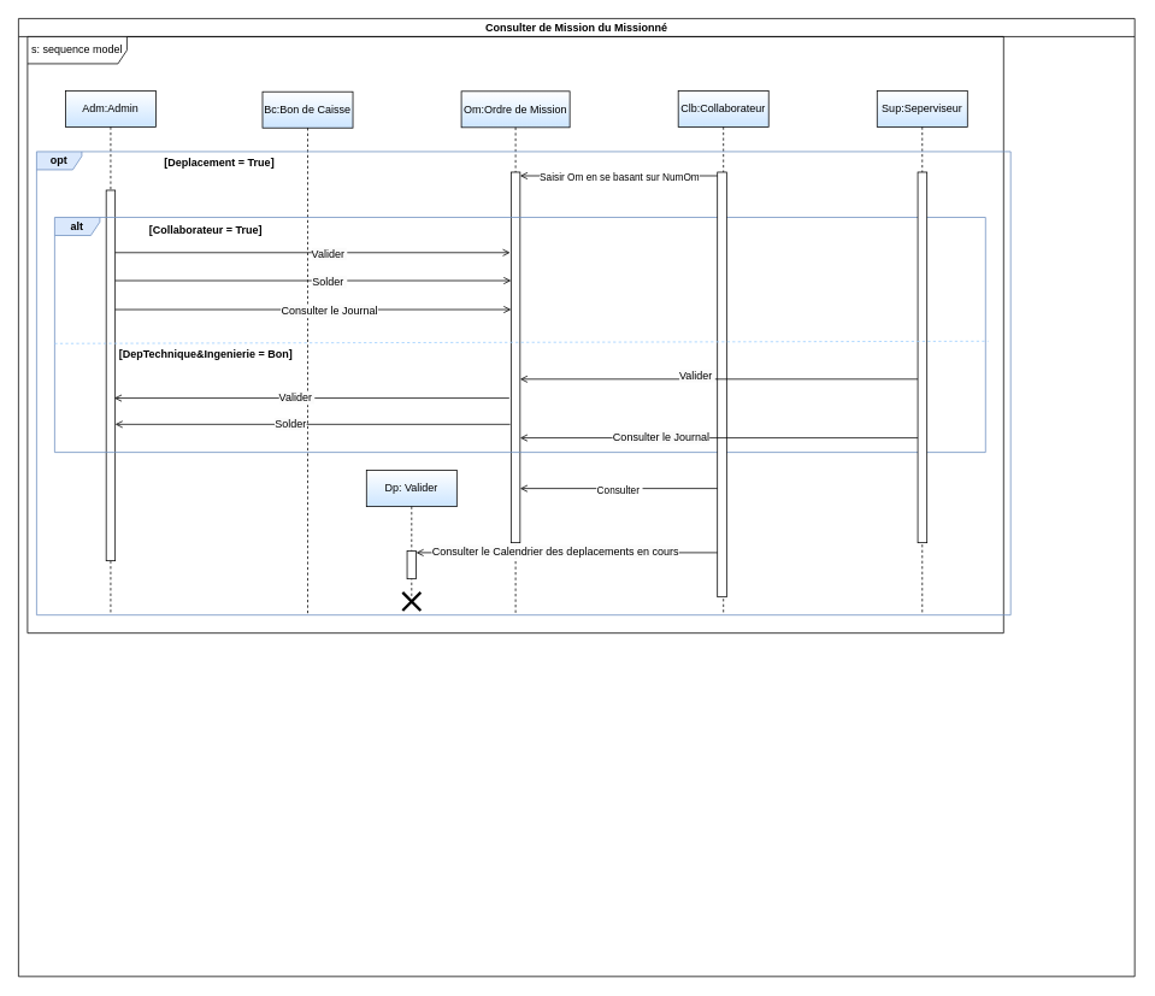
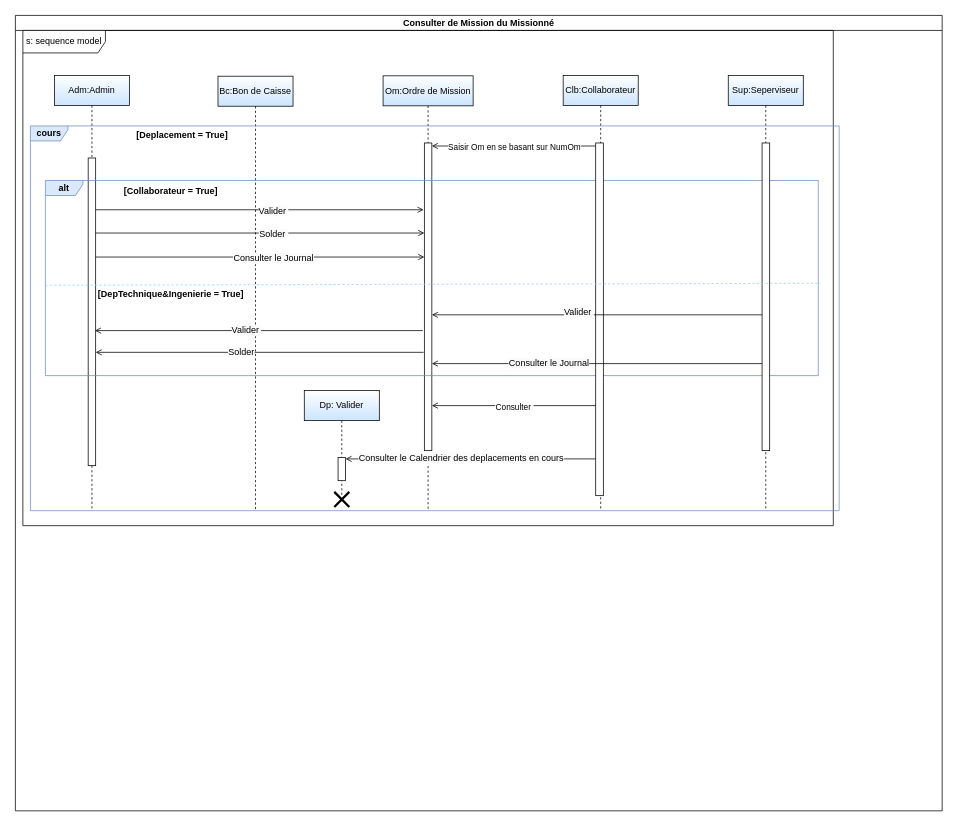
  <mxCell id="0" />
  <mxCell id="1" parent="0" />
  <mxCell id="2" value="Adm:Admin" style="shape=umlLifeline;perimeter=lifelinePerimeter;whiteSpace=wrap;html=1;container=0;dropTarget=0;collapsible=0;recursiveResize=0;outlineConnect=0;portConstraint=eastwest;newEdgeStyle={&quot;edgeStyle&quot;:&quot;elbowEdgeStyle&quot;,&quot;elbow&quot;:&quot;vertical&quot;,&quot;curved&quot;:0,&quot;rounded&quot;:0};fillColor=default;strokeColor=#000000;gradientColor=#CCE5FF;" vertex="1" parent="1"><mxGeometry x="72" y="100" width="100" height="580" as="geometry" /></mxCell>
  <mxCell id="3" value="" style="html=1;points=[];perimeter=orthogonalPerimeter;outlineConnect=0;targetShapes=umlLifeline;portConstraint=eastwest;newEdgeStyle={&quot;edgeStyle&quot;:&quot;elbowEdgeStyle&quot;,&quot;elbow&quot;:&quot;vertical&quot;,&quot;curved&quot;:0,&quot;rounded&quot;:0};" vertex="1" parent="2"><mxGeometry x="45" y="110" width="10" height="410" as="geometry" /></mxCell>
  <mxCell id="4" value="Clb:Collaborateur" style="shape=umlLifeline;perimeter=lifelinePerimeter;whiteSpace=wrap;html=1;container=0;dropTarget=0;collapsible=0;recursiveResize=0;outlineConnect=0;portConstraint=eastwest;newEdgeStyle={&quot;edgeStyle&quot;:&quot;elbowEdgeStyle&quot;,&quot;elbow&quot;:&quot;vertical&quot;,&quot;curved&quot;:0,&quot;rounded&quot;:0};gradientColor=#CCE5FF;" vertex="1" parent="1"><mxGeometry x="750" y="100" width="100" height="580" as="geometry" /></mxCell>
  <mxCell id="5" value="Bc:Bon de Caisse" style="shape=umlLifeline;perimeter=lifelinePerimeter;whiteSpace=wrap;html=1;container=0;dropTarget=0;collapsible=0;recursiveResize=0;outlineConnect=0;portConstraint=eastwest;newEdgeStyle={&quot;edgeStyle&quot;:&quot;elbowEdgeStyle&quot;,&quot;elbow&quot;:&quot;vertical&quot;,&quot;curved&quot;:0,&quot;rounded&quot;:0};gradientColor=#CCE5FF;" vertex="1" parent="1"><mxGeometry x="290" y="101" width="100" height="579" as="geometry" /></mxCell>
  <mxCell id="6" value="Om:Ordre de Mission" style="shape=umlLifeline;perimeter=lifelinePerimeter;whiteSpace=wrap;html=1;container=0;dropTarget=0;collapsible=0;recursiveResize=0;outlineConnect=0;portConstraint=eastwest;newEdgeStyle={&quot;edgeStyle&quot;:&quot;elbowEdgeStyle&quot;,&quot;elbow&quot;:&quot;vertical&quot;,&quot;curved&quot;:0,&quot;rounded&quot;:0};gradientColor=#CCE5FF;" vertex="1" parent="1"><mxGeometry x="510" y="100.5" width="120" height="579.5" as="geometry" /></mxCell>
  <mxCell id="7" value="" style="html=1;points=[];perimeter=orthogonalPerimeter;outlineConnect=0;targetShapes=umlLifeline;portConstraint=eastwest;newEdgeStyle={&quot;edgeStyle&quot;:&quot;elbowEdgeStyle&quot;,&quot;elbow&quot;:&quot;vertical&quot;,&quot;curved&quot;:0,&quot;rounded&quot;:0};" vertex="1" parent="6"><mxGeometry x="55" y="89.5" width="10" height="410" as="geometry" /></mxCell>
  <mxCell id="8" value="Consulter de Mission du Missionné" style="swimlane;startSize=20;" vertex="1" parent="1"><mxGeometry x="20" y="20" width="1235.09" height="1060" as="geometry"><mxRectangle x="-10" y="-30" width="90" height="30" as="alternateBounds" /></mxGeometry></mxCell>
  <mxCell id="9" value="s: sequence model" style="shape=umlFrame;whiteSpace=wrap;html=1;pointerEvents=0;width=110;height=30;" vertex="1" parent="8"><mxGeometry x="10" y="20" width="1080" height="660" as="geometry" /></mxCell>
  <mxCell id="10" value="&lt;b&gt;alt&lt;/b&gt;" style="shape=umlFrame;whiteSpace=wrap;html=1;pointerEvents=0;width=50;height=20;fillColor=#dae8fc;strokeColor=#6c8ebf;" vertex="1" parent="8"><mxGeometry x="40" y="220" width="1030" height="260" as="geometry" /></mxCell>
  <mxCell id="11" value="" style="endArrow=open;endFill=1;html=1;rounded=0;" edge="1" parent="8"><mxGeometry width="160" relative="1" as="geometry"><mxPoint x="107" y="259" as="sourcePoint" /><mxPoint x="544" y="259" as="targetPoint" /></mxGeometry></mxCell>
  <mxCell id="12" value="&lt;span style=&quot;font-size: 12px; background-color: rgb(251, 251, 251);&quot;&gt;Valider&amp;nbsp;&lt;/span&gt;" style="edgeLabel;html=1;align=center;verticalAlign=middle;resizable=0;points=[];" vertex="1" connectable="0" parent="11"><mxGeometry x="0.079" y="-1" relative="1" as="geometry"><mxPoint as="offset" /></mxGeometry></mxCell>
  <mxCell id="13" value="Sup:Seperviseur" style="shape=umlLifeline;perimeter=lifelinePerimeter;whiteSpace=wrap;html=1;container=0;dropTarget=0;collapsible=0;recursiveResize=0;outlineConnect=0;portConstraint=eastwest;newEdgeStyle={&quot;edgeStyle&quot;:&quot;elbowEdgeStyle&quot;,&quot;elbow&quot;:&quot;vertical&quot;,&quot;curved&quot;:0,&quot;rounded&quot;:0};gradientColor=#CCE5FF;" vertex="1" parent="8"><mxGeometry x="950" y="80" width="100" height="580" as="geometry" /></mxCell>
  <mxCell id="14" value="" style="group;fillColor=none;" vertex="1" connectable="0" parent="8"><mxGeometry x="20" y="150" width="1215.09" height="910" as="geometry" /></mxCell>
- <mxCell id="15" value="&lt;b&gt;opt&lt;/b&gt;" style="shape=umlFrame;whiteSpace=wrap;html=1;pointerEvents=0;width=50;height=20;fillColor=#dae8fc;strokeColor=#6c8ebf;" vertex="1" parent="14"><mxGeometry y="-2.72" width="1077.82" height="512.72" as="geometry" /></mxCell>
+ <mxCell id="15" value="&lt;b&gt;cours&lt;/b&gt;" style="shape=umlFrame;whiteSpace=wrap;html=1;pointerEvents=0;width=50;height=20;fillColor=#dae8fc;strokeColor=#6c8ebf;" vertex="1" parent="14"><mxGeometry y="-2.72" width="1077.82" height="512.72" as="geometry" /></mxCell>
  <mxCell id="16" value="&lt;b&gt;[Deplacement = True]&lt;/b&gt;" style="text;html=1;align=center;verticalAlign=middle;resizable=0;points=[];autosize=1;strokeColor=none;fillColor=none;" vertex="1" parent="14"><mxGeometry x="132.189" y="-5.004" width="140" height="30" as="geometry" /></mxCell>
  <mxCell id="17" value="" style="html=1;points=[];perimeter=orthogonalPerimeter;outlineConnect=0;targetShapes=umlLifeline;portConstraint=eastwest;newEdgeStyle={&quot;edgeStyle&quot;:&quot;elbowEdgeStyle&quot;,&quot;elbow&quot;:&quot;vertical&quot;,&quot;curved&quot;:0,&quot;rounded&quot;:0};" vertex="1" parent="14"><mxGeometry x="753.36" y="20" width="10.17" height="470" as="geometry" /></mxCell>
  <mxCell id="18" value="&lt;b&gt;[Collaborateur = True]&lt;/b&gt;" style="text;html=1;align=center;verticalAlign=middle;resizable=0;points=[];autosize=1;strokeColor=none;fillColor=none;" vertex="1" parent="14"><mxGeometry x="102.191" y="70" width="170" height="30" as="geometry" /></mxCell>
  <mxCell id="19" value="" style="html=1;points=[];perimeter=orthogonalPerimeter;outlineConnect=0;targetShapes=umlLifeline;portConstraint=eastwest;newEdgeStyle={&quot;edgeStyle&quot;:&quot;elbowEdgeStyle&quot;,&quot;elbow&quot;:&quot;vertical&quot;,&quot;curved&quot;:0,&quot;rounded&quot;:0};" vertex="1" parent="14"><mxGeometry x="975.055" y="20" width="10.168" height="410" as="geometry" /></mxCell>
- <mxCell id="20" value="&lt;b&gt;[DepTechnique&amp;amp;Ingenierie = Bon]&lt;/b&gt;" style="text;html=1;align=center;verticalAlign=middle;resizable=0;points=[];autosize=1;strokeColor=none;fillColor=none;" vertex="1" parent="14"><mxGeometry x="77.191" y="207" width="220" height="30" as="geometry" /></mxCell>
+ <mxCell id="20" value="&lt;b&gt;[DepTechnique&amp;amp;Ingenierie = True]&lt;/b&gt;" style="text;html=1;align=center;verticalAlign=middle;resizable=0;points=[];autosize=1;strokeColor=none;fillColor=none;" vertex="1" parent="14"><mxGeometry x="77.191" y="207" width="220" height="30" as="geometry" /></mxCell>
  <mxCell id="21" value="" style="endArrow=open;endFill=1;html=1;rounded=0;" edge="1" parent="14"><mxGeometry width="160" relative="1" as="geometry"><mxPoint x="524" y="299" as="sourcePoint" /><mxPoint x="87" y="299" as="targetPoint" /></mxGeometry></mxCell>
  <mxCell id="22" value="&lt;span style=&quot;font-size: 12px; background-color: rgb(251, 251, 251);&quot;&gt;Solder&lt;/span&gt;" style="edgeLabel;html=1;align=center;verticalAlign=middle;resizable=0;points=[];" vertex="1" connectable="0" parent="21"><mxGeometry x="0.079" y="-1" relative="1" as="geometry"><mxPoint x="-8" as="offset" /></mxGeometry></mxCell>
  <mxCell id="23" value="" style="endArrow=open;endFill=1;html=1;rounded=0;" edge="1" parent="14"><mxGeometry width="160" relative="1" as="geometry"><mxPoint x="975.055" y="314" as="sourcePoint" /><mxPoint x="535" y="314" as="targetPoint" /></mxGeometry></mxCell>
  <mxCell id="24" value="&lt;span style=&quot;font-size: 12px; background-color: rgb(251, 251, 251);&quot;&gt;Consulter le Journal&lt;/span&gt;" style="edgeLabel;html=1;align=center;verticalAlign=middle;resizable=0;points=[];" vertex="1" connectable="0" parent="23"><mxGeometry x="0.079" y="-1" relative="1" as="geometry"><mxPoint x="-48" as="offset" /></mxGeometry></mxCell>
  <mxCell id="25" value="Dp: Valider" style="shape=umlLifeline;perimeter=lifelinePerimeter;whiteSpace=wrap;html=1;container=0;dropTarget=0;collapsible=0;recursiveResize=0;outlineConnect=0;portConstraint=eastwest;newEdgeStyle={&quot;edgeStyle&quot;:&quot;elbowEdgeStyle&quot;,&quot;elbow&quot;:&quot;vertical&quot;,&quot;curved&quot;:0,&quot;rounded&quot;:0};gradientColor=#CCE5FF;" vertex="1" parent="14"><mxGeometry x="365" y="350" width="100" height="140" as="geometry" /></mxCell>
  <mxCell id="26" value="" style="shape=umlDestroy;whiteSpace=wrap;html=1;strokeWidth=3;targetShapes=umlLifeline;" vertex="1" parent="25"><mxGeometry x="40" y="135" width="20" height="20" as="geometry" /></mxCell>
  <mxCell id="27" value="" style="html=1;points=[];perimeter=orthogonalPerimeter;outlineConnect=0;targetShapes=umlLifeline;portConstraint=eastwest;newEdgeStyle={&quot;edgeStyle&quot;:&quot;elbowEdgeStyle&quot;,&quot;elbow&quot;:&quot;vertical&quot;,&quot;curved&quot;:0,&quot;rounded&quot;:0};" vertex="1" parent="14"><mxGeometry x="410" y="439" width="10" height="31" as="geometry" /></mxCell>
  <mxCell id="28" value="" style="endArrow=open;endFill=1;html=1;rounded=0;" edge="1" parent="14"><mxGeometry width="160" relative="1" as="geometry"><mxPoint x="753.357" y="370" as="sourcePoint" /><mxPoint x="535" y="370" as="targetPoint" /></mxGeometry></mxCell>
  <mxCell id="29" value="Consulter&amp;nbsp;" style="edgeLabel;html=1;align=center;verticalAlign=middle;resizable=0;points=[];" vertex="1" connectable="0" parent="28"><mxGeometry x="0.074" relative="1" as="geometry"><mxPoint x="8" y="1" as="offset" /></mxGeometry></mxCell>
  <mxCell id="30" value="" style="endArrow=open;endFill=1;html=1;rounded=0;" edge="1" parent="14"><mxGeometry width="160" relative="1" as="geometry"><mxPoint x="523" y="270" as="sourcePoint" /><mxPoint x="86" y="270" as="targetPoint" /></mxGeometry></mxCell>
  <mxCell id="31" value="&lt;span style=&quot;font-size: 12px; background-color: rgb(251, 251, 251);&quot;&gt;Valider&amp;nbsp;&lt;/span&gt;" style="edgeLabel;html=1;align=center;verticalAlign=middle;resizable=0;points=[];" vertex="1" connectable="0" parent="30"><mxGeometry x="0.079" y="-1" relative="1" as="geometry"><mxPoint as="offset" /></mxGeometry></mxCell>
  <mxCell id="32" value="" style="endArrow=none;dashed=1;html=1;rounded=0;exitX=0;exitY=0.583;exitDx=0;exitDy=0;exitPerimeter=0;entryX=1.003;entryY=0.573;entryDx=0;entryDy=0;entryPerimeter=0;strokeColor=#99CCFF;" edge="1" parent="8"><mxGeometry width="50" height="50" relative="1" as="geometry"><mxPoint x="40" y="359.58" as="sourcePoint" /><mxPoint x="1073.09" y="356.98" as="targetPoint" /></mxGeometry></mxCell>
  <mxCell id="33" value="" style="endArrow=open;endFill=1;html=1;rounded=0;" edge="1" parent="1"><mxGeometry width="160" relative="1" as="geometry"><mxPoint x="127" y="310" as="sourcePoint" /><mxPoint x="565" y="310" as="targetPoint" /></mxGeometry></mxCell>
  <mxCell id="34" value="&lt;span style=&quot;font-size: 12px; background-color: rgb(251, 251, 251);&quot;&gt;Solder&amp;nbsp;&lt;/span&gt;" style="edgeLabel;html=1;align=center;verticalAlign=middle;resizable=0;points=[];" vertex="1" connectable="0" parent="33"><mxGeometry x="0.079" y="-1" relative="1" as="geometry"><mxPoint as="offset" /></mxGeometry></mxCell>
  <mxCell id="35" value="" style="endArrow=open;endFill=1;html=1;rounded=0;" edge="1" parent="1"><mxGeometry width="160" relative="1" as="geometry"><mxPoint x="127" y="342" as="sourcePoint" /><mxPoint x="565" y="342" as="targetPoint" /></mxGeometry></mxCell>
  <mxCell id="36" value="&lt;span style=&quot;font-size: 12px; background-color: rgb(251, 251, 251);&quot;&gt;Consulter le Journal&lt;/span&gt;" style="edgeLabel;html=1;align=center;verticalAlign=middle;resizable=0;points=[];" vertex="1" connectable="0" parent="35"><mxGeometry x="0.079" y="-1" relative="1" as="geometry"><mxPoint as="offset" /></mxGeometry></mxCell>
  <mxCell id="37" value="" style="endArrow=open;endFill=1;html=1;rounded=0;" edge="1" parent="1"><mxGeometry width="160" relative="1" as="geometry"><mxPoint x="793.357" y="194" as="sourcePoint" /><mxPoint x="575" y="194" as="targetPoint" /></mxGeometry></mxCell>
  <mxCell id="38" value="Saisir Om en se basant sur NumOm" style="edgeLabel;html=1;align=center;verticalAlign=middle;resizable=0;points=[];" vertex="1" connectable="0" parent="37"><mxGeometry x="0.074" relative="1" as="geometry"><mxPoint x="8" y="1" as="offset" /></mxGeometry></mxCell>
  <mxCell id="39" value="" style="endArrow=open;endFill=1;html=1;rounded=0;" edge="1" parent="1" source="19"><mxGeometry width="160" relative="1" as="geometry"><mxPoint x="1011.055" y="419" as="sourcePoint" /><mxPoint x="575" y="419" as="targetPoint" /></mxGeometry></mxCell>
  <mxCell id="40" value="&lt;span style=&quot;font-size: 12px; background-color: rgb(251, 251, 251);&quot;&gt;Valider&amp;nbsp;&lt;/span&gt;" style="edgeLabel;html=1;align=center;verticalAlign=middle;resizable=0;points=[];" vertex="1" connectable="0" parent="39"><mxGeometry x="0.079" y="-1" relative="1" as="geometry"><mxPoint x="-8" y="-3" as="offset" /></mxGeometry></mxCell>
  <mxCell id="41" value="" style="endArrow=open;endFill=1;html=1;rounded=0;" edge="1" parent="1"><mxGeometry width="160" relative="1" as="geometry"><mxPoint x="793.36" y="611" as="sourcePoint" /><mxPoint x="460" y="611" as="targetPoint" /></mxGeometry></mxCell>
  <mxCell id="42" value="&lt;span style=&quot;font-size: 12px; background-color: rgb(251, 251, 251);&quot;&gt;Consulter le Calendrier des deplacements en cours&lt;/span&gt;" style="edgeLabel;html=1;align=center;verticalAlign=middle;resizable=0;points=[];" vertex="1" connectable="0" parent="41"><mxGeometry x="0.079" y="-1" relative="1" as="geometry"><mxPoint y="-1" as="offset" /></mxGeometry></mxCell>
